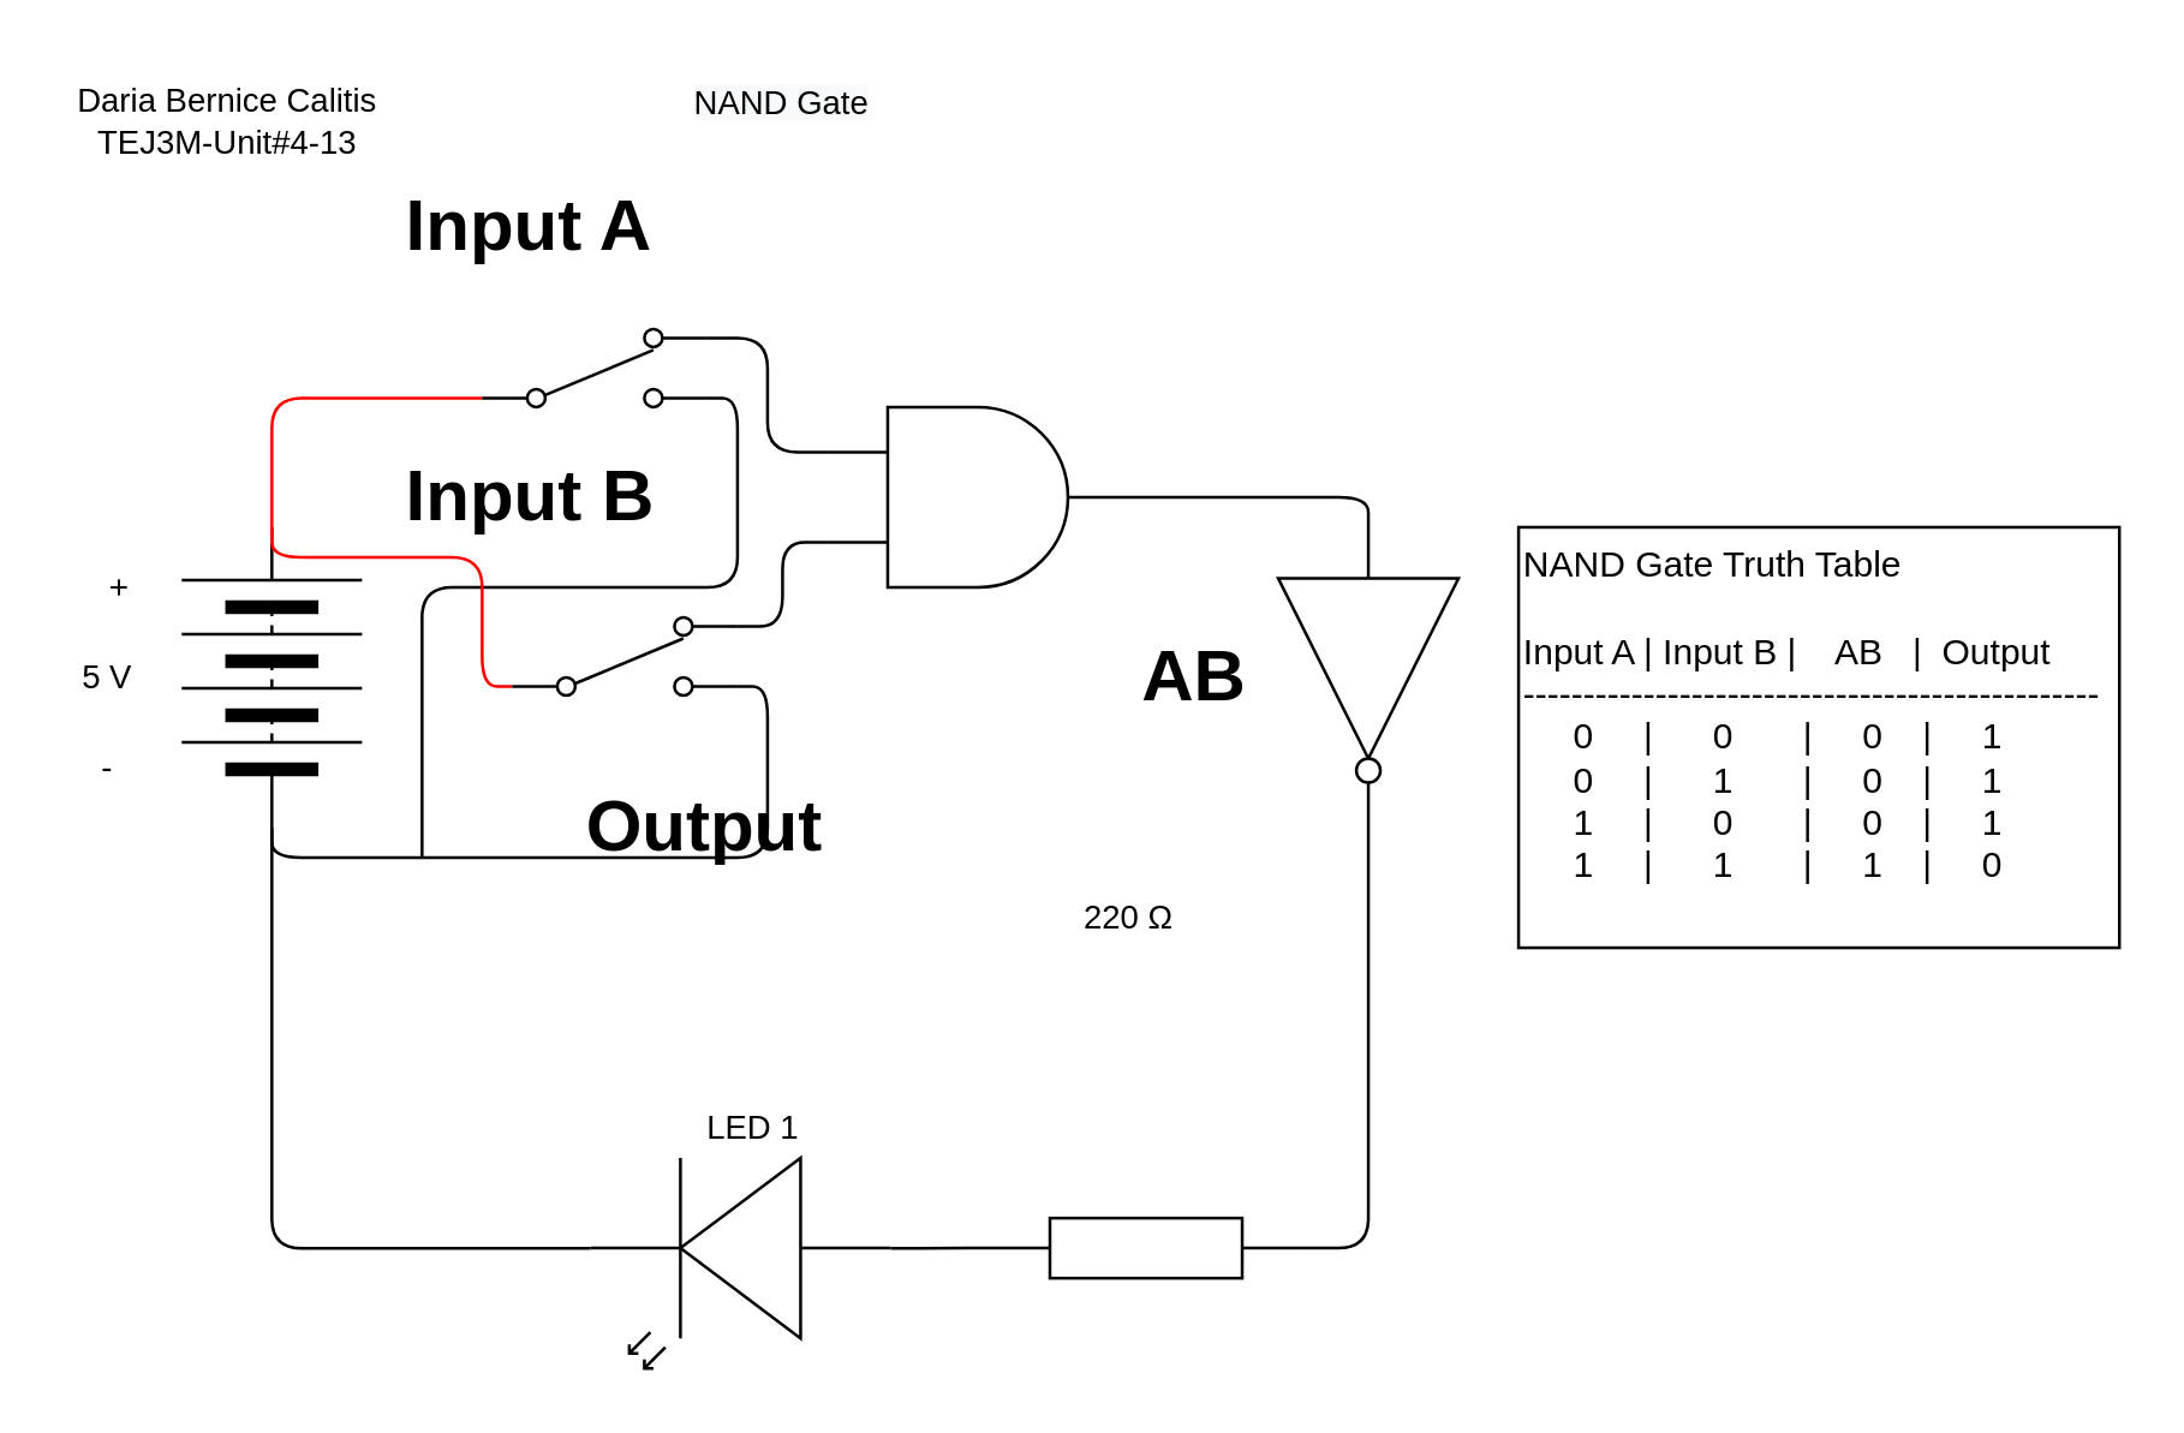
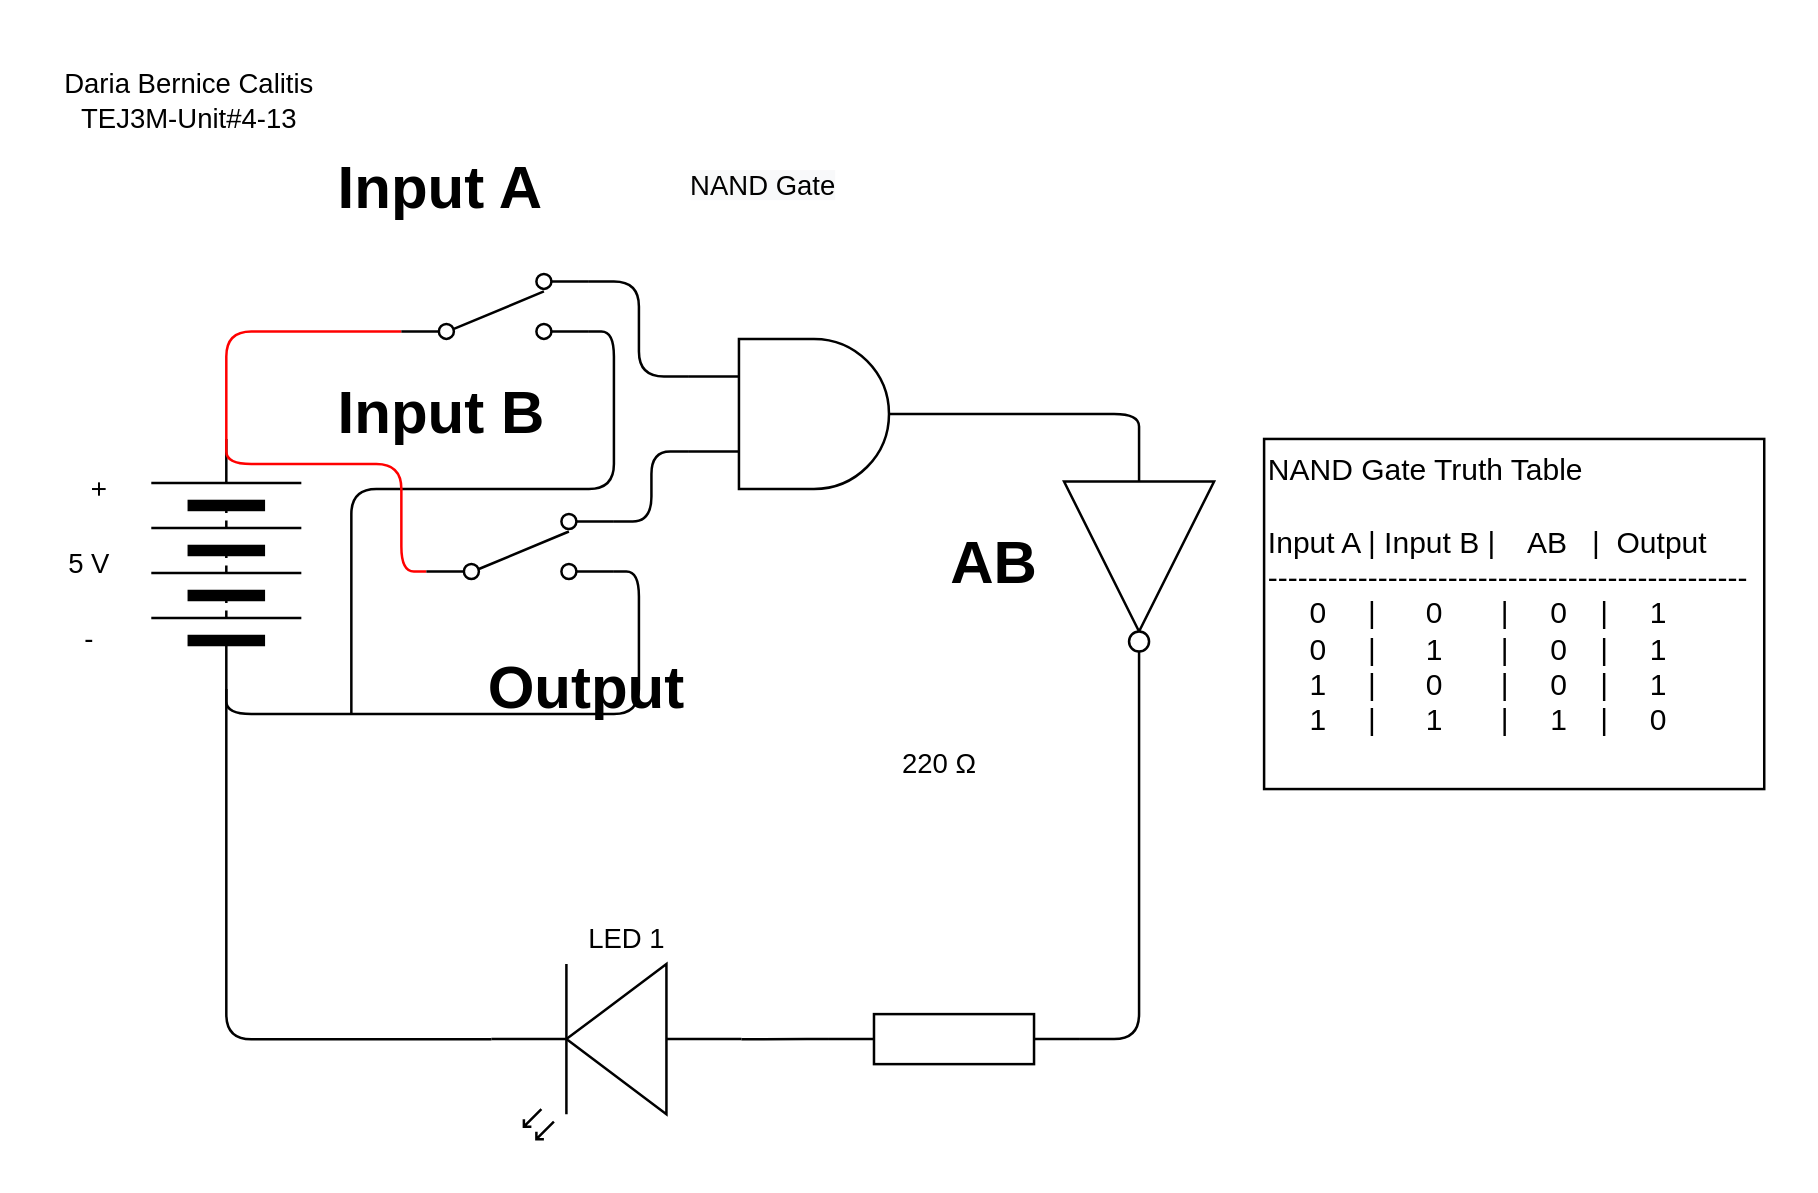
  <mxCell id="0" />
  <mxCell id="1" parent="0" />
  <mxCell id="2" style="edgeStyle=orthogonalEdgeStyle;html=1;exitX=1;exitY=0.5;exitDx=0;exitDy=0;exitPerimeter=0;entryX=1;entryY=0.5;entryDx=0;entryDy=0;entryPerimeter=0;endArrow=none;endFill=0;" parent="1" source="4" target="10" edge="1"><mxGeometry relative="1" as="geometry" /></mxCell>
  <mxCell id="3" style="edgeStyle=orthogonalEdgeStyle;html=1;exitX=0;exitY=0.5;exitDx=0;exitDy=0;exitPerimeter=0;entryX=0;entryY=0.57;entryDx=0;entryDy=0;entryPerimeter=0;endArrow=none;endFill=0;" parent="1" source="4" target="30" edge="1"><mxGeometry relative="1" as="geometry" /></mxCell>
  <mxCell id="4" value="" style="pointerEvents=1;verticalLabelPosition=bottom;shadow=0;dashed=0;align=center;html=1;verticalAlign=top;shape=mxgraph.electrical.resistors.resistor_1;" parent="1" vertex="1"><mxGeometry x="331" y="405" width="100" height="20" as="geometry" /></mxCell>
  <mxCell id="5" style="edgeStyle=orthogonalEdgeStyle;html=1;exitX=0;exitY=0.5;exitDx=0;exitDy=0;entryX=1;entryY=0.57;entryDx=0;entryDy=0;entryPerimeter=0;endArrow=none;endFill=0;" parent="1" source="7" target="30" edge="1"><mxGeometry relative="1" as="geometry" /></mxCell>
  <mxCell id="6" style="edgeStyle=orthogonalEdgeStyle;html=1;exitX=1;exitY=0.5;exitDx=0;exitDy=0;entryX=0;entryY=0.885;entryDx=0;entryDy=0;entryPerimeter=0;endArrow=none;endFill=0;strokeColor=#FF0000;" parent="1" source="7" target="13" edge="1"><mxGeometry relative="1" as="geometry" /></mxCell>
  <mxCell id="7" value="" style="pointerEvents=1;verticalLabelPosition=bottom;shadow=0;dashed=0;align=center;html=1;verticalAlign=top;shape=mxgraph.electrical.miscellaneous.batteryStack;rotation=-90;" parent="1" vertex="1"><mxGeometry x="40" y="195" width="100" height="60" as="geometry" /></mxCell>
  <mxCell id="8" value="5 V" style="text;html=1;align=center;verticalAlign=middle;resizable=0;points=[];autosize=1;strokeColor=none;fillColor=none;fontSize=11;fontFamily=Helvetica;fontColor=default;" parent="1" vertex="1"><mxGeometry x="20" y="215" width="30" height="20" as="geometry" /></mxCell>
  <mxCell id="9" value="Daria Bernice Calitis&lt;br&gt;TEJ3M-Unit#4-13" style="text;html=1;align=center;verticalAlign=middle;resizable=0;points=[];autosize=1;strokeColor=none;fillColor=none;fontSize=11;fontFamily=Helvetica;fontColor=default;" parent="1" vertex="1"><mxGeometry x="20" y="25" width="110" height="30" as="geometry" /></mxCell>
  <mxCell id="10" value="" style="verticalLabelPosition=bottom;shadow=0;dashed=0;align=center;html=1;verticalAlign=top;shape=mxgraph.electrical.logic_gates.inverter_2;rotation=90;" parent="1" vertex="1"><mxGeometry x="405" y="195" width="100" height="60" as="geometry" /></mxCell>
  <mxCell id="11" style="edgeStyle=orthogonalEdgeStyle;html=1;exitX=1;exitY=0.115;exitDx=0;exitDy=0;exitPerimeter=0;entryX=0;entryY=0.25;entryDx=0;entryDy=0;entryPerimeter=0;endArrow=none;endFill=0;" parent="1" source="13" target="26" edge="1"><mxGeometry relative="1" as="geometry" /></mxCell>
  <mxCell id="12" style="edgeStyle=orthogonalEdgeStyle;html=1;exitX=1;exitY=0.885;exitDx=0;exitDy=0;exitPerimeter=0;endArrow=none;endFill=0;" parent="1" source="13" edge="1"><mxGeometry relative="1" as="geometry"><mxPoint x="140" y="285" as="targetPoint" /><Array as="points"><mxPoint x="245" y="132" /><mxPoint x="245" y="195" /><mxPoint x="140" y="195" /></Array></mxGeometry></mxCell>
  <mxCell id="13" value="" style="pointerEvents=1;verticalLabelPosition=bottom;shadow=0;dashed=0;align=center;html=1;verticalAlign=top;shape=mxgraph.electrical.electro-mechanical.2-way_switch;" parent="1" vertex="1"><mxGeometry x="160" y="109" width="75" height="26" as="geometry" /></mxCell>
  <mxCell id="14" value="+" style="text;html=1;align=center;verticalAlign=middle;resizable=0;points=[];autosize=1;strokeColor=none;fillColor=none;fontSize=11;fontFamily=Helvetica;fontColor=default;rotation=90;" parent="1" vertex="1"><mxGeometry x="30" y="185" width="20" height="20" as="geometry" /></mxCell>
  <mxCell id="15" value="-" style="text;html=1;align=center;verticalAlign=middle;resizable=0;points=[];autosize=1;strokeColor=none;fillColor=none;fontSize=11;fontFamily=Helvetica;fontColor=default;" parent="1" vertex="1"><mxGeometry x="25" y="245" width="20" height="20" as="geometry" /></mxCell>
  <mxCell id="16" value="&lt;h1&gt;Input A&lt;/h1&gt;" style="text;html=1;strokeColor=none;fillColor=none;spacing=5;spacingTop=-20;whiteSpace=wrap;overflow=hidden;rounded=0;" parent="1" vertex="1"><mxGeometry x="130" y="55" width="100" height="40" as="geometry" /></mxCell>
  <mxCell id="17" value="&lt;h1&gt;Output&lt;/h1&gt;" style="text;html=1;strokeColor=none;fillColor=none;spacing=5;spacingTop=-20;whiteSpace=wrap;overflow=hidden;rounded=0;" parent="1" vertex="1"><mxGeometry x="190" y="255" width="100" height="40" as="geometry" /></mxCell>
- <mxCell id="18" value="&lt;span style=&quot;color: rgb(0 , 0 , 0) ; font-family: &amp;#34;helvetica&amp;#34; ; font-size: 11px ; font-style: normal ; font-weight: 400 ; letter-spacing: normal ; text-indent: 0px ; text-transform: none ; word-spacing: 0px ; background-color: rgb(248 , 249 , 250) ; display: inline ; float: none&quot;&gt;NAND Gate&lt;/span&gt;" style="text;whiteSpace=wrap;html=1;align=center;" parent="1" vertex="1"><mxGeometry x="220" y="20" width="80" height="30" as="geometry" /></mxCell>
+ <mxCell id="18" value="&lt;span style=&quot;color: rgb(0 , 0 , 0) ; font-family: &amp;#34;helvetica&amp;#34; ; font-size: 11px ; font-style: normal ; font-weight: 400 ; letter-spacing: normal ; text-indent: 0px ; text-transform: none ; word-spacing: 0px ; background-color: rgb(248 , 249 , 250) ; display: inline ; float: none&quot;&gt;NAND Gate&lt;/span&gt;" style="text;whiteSpace=wrap;html=1;align=center;" parent="1" vertex="1"><mxGeometry x="265" y="60" width="80" height="30" as="geometry" /></mxCell>
  <mxCell id="19" value="&lt;span&gt;NAND Gate Truth Table&lt;/span&gt;&lt;br&gt;&lt;br&gt;&lt;span&gt;Input A | Input B |&amp;nbsp; &amp;nbsp; AB&amp;nbsp; &amp;nbsp;|&amp;nbsp; Output&lt;/span&gt;&lt;br&gt;&lt;span&gt;------------------------------------------------&lt;/span&gt;&lt;br&gt;&lt;span&gt;&amp;nbsp; &amp;nbsp; &amp;nbsp;0&amp;nbsp; &amp;nbsp; &amp;nbsp;|&amp;nbsp; &amp;nbsp; &amp;nbsp; 0&amp;nbsp; &amp;nbsp; &amp;nbsp; &amp;nbsp;|&amp;nbsp; &amp;nbsp; &amp;nbsp;0&amp;nbsp; &amp;nbsp; |&amp;nbsp; &amp;nbsp; &amp;nbsp;1&lt;/span&gt;&lt;br&gt;&lt;span&gt;&amp;nbsp; &amp;nbsp; &amp;nbsp;0&amp;nbsp; &amp;nbsp; &amp;nbsp;|&amp;nbsp; &amp;nbsp; &amp;nbsp; 1&amp;nbsp; &amp;nbsp; &amp;nbsp; &amp;nbsp;|&amp;nbsp; &amp;nbsp; &amp;nbsp;0&amp;nbsp; &amp;nbsp; |&amp;nbsp; &amp;nbsp; &amp;nbsp;1&lt;br&gt;&lt;/span&gt;&amp;nbsp; &amp;nbsp; &amp;nbsp;1&amp;nbsp; &amp;nbsp; &amp;nbsp;|&amp;nbsp; &amp;nbsp; &amp;nbsp; 0&amp;nbsp; &amp;nbsp; &amp;nbsp; &amp;nbsp;|&amp;nbsp; &amp;nbsp; &amp;nbsp;0&amp;nbsp; &amp;nbsp; |&amp;nbsp; &amp;nbsp; &amp;nbsp;1&lt;br&gt;&amp;nbsp; &amp;nbsp; &amp;nbsp;1&amp;nbsp; &amp;nbsp; &amp;nbsp;|&amp;nbsp; &amp;nbsp; &amp;nbsp; 1&amp;nbsp; &amp;nbsp; &amp;nbsp; &amp;nbsp;|&amp;nbsp; &amp;nbsp; &amp;nbsp;1&amp;nbsp; &amp;nbsp; |&amp;nbsp; &amp;nbsp; &amp;nbsp;0&lt;br&gt;&lt;span&gt;&lt;br&gt;&lt;/span&gt;" style="rounded=0;whiteSpace=wrap;html=1;align=left;" parent="1" vertex="1"><mxGeometry x="505" y="175" width="200" height="140" as="geometry" /></mxCell>
  <mxCell id="20" style="edgeStyle=orthogonalEdgeStyle;html=1;exitX=1;exitY=0.115;exitDx=0;exitDy=0;exitPerimeter=0;entryX=0;entryY=0.75;entryDx=0;entryDy=0;entryPerimeter=0;endArrow=none;endFill=0;" parent="1" source="23" target="26" edge="1"><mxGeometry relative="1" as="geometry" /></mxCell>
  <mxCell id="21" style="edgeStyle=orthogonalEdgeStyle;html=1;exitX=1;exitY=0.885;exitDx=0;exitDy=0;exitPerimeter=0;entryX=0;entryY=0.5;entryDx=0;entryDy=0;endArrow=none;endFill=0;" parent="1" source="23" target="7" edge="1"><mxGeometry relative="1" as="geometry" /></mxCell>
  <mxCell id="22" style="edgeStyle=orthogonalEdgeStyle;html=1;exitX=0;exitY=0.885;exitDx=0;exitDy=0;exitPerimeter=0;endArrow=none;endFill=0;strokeColor=#FF0000;" parent="1" source="23" edge="1"><mxGeometry relative="1" as="geometry"><mxPoint x="90" y="175" as="targetPoint" /><Array as="points"><mxPoint x="160" y="228" /><mxPoint x="160" y="185" /><mxPoint x="90" y="185" /></Array></mxGeometry></mxCell>
  <mxCell id="23" value="" style="pointerEvents=1;verticalLabelPosition=bottom;shadow=0;dashed=0;align=center;html=1;verticalAlign=top;shape=mxgraph.electrical.electro-mechanical.2-way_switch;" parent="1" vertex="1"><mxGeometry x="170" y="205" width="75" height="26" as="geometry" /></mxCell>
  <mxCell id="24" value="&lt;h1&gt;Input B&lt;/h1&gt;" style="text;html=1;strokeColor=none;fillColor=none;spacing=5;spacingTop=-20;whiteSpace=wrap;overflow=hidden;rounded=0;" parent="1" vertex="1"><mxGeometry x="130" y="145" width="100" height="40" as="geometry" /></mxCell>
  <mxCell id="25" style="edgeStyle=orthogonalEdgeStyle;html=1;exitX=1;exitY=0.5;exitDx=0;exitDy=0;exitPerimeter=0;entryX=0;entryY=0.5;entryDx=0;entryDy=0;entryPerimeter=0;endArrow=none;endFill=0;" parent="1" source="26" target="10" edge="1"><mxGeometry relative="1" as="geometry" /></mxCell>
  <mxCell id="26" value="" style="verticalLabelPosition=bottom;shadow=0;dashed=0;align=center;html=1;verticalAlign=top;shape=mxgraph.electrical.logic_gates.logic_gate;operation=and;" parent="1" vertex="1"><mxGeometry x="275" y="135" width="100" height="60" as="geometry" /></mxCell>
  <mxCell id="27" value="&lt;h1&gt;AB&lt;/h1&gt;" style="text;html=1;strokeColor=none;fillColor=none;spacing=5;spacingTop=-20;whiteSpace=wrap;overflow=hidden;rounded=0;" parent="1" vertex="1"><mxGeometry x="375" y="205" width="50" height="40" as="geometry" /></mxCell>
  <mxCell id="28" value="LED 1" style="text;html=1;align=center;verticalAlign=middle;resizable=0;points=[];autosize=1;strokeColor=none;fillColor=none;fontSize=11;fontFamily=Helvetica;fontColor=default;" parent="1" vertex="1"><mxGeometry x="225" y="365" width="50" height="20" as="geometry" /></mxCell>
  <mxCell id="29" value="220&amp;nbsp;Ω" style="text;html=1;align=center;verticalAlign=middle;resizable=0;points=[];autosize=1;strokeColor=none;fillColor=none;fontSize=11;fontFamily=Helvetica;fontColor=default;" parent="1" vertex="1"><mxGeometry x="355" y="295" width="40" height="20" as="geometry" /></mxCell>
  <mxCell id="30" value="" style="verticalLabelPosition=bottom;shadow=0;dashed=0;align=center;html=1;verticalAlign=top;shape=mxgraph.electrical.opto_electronics.led_2;pointerEvents=1;rotation=-180;" parent="1" vertex="1"><mxGeometry x="196" y="385" width="100" height="70" as="geometry" /></mxCell>
